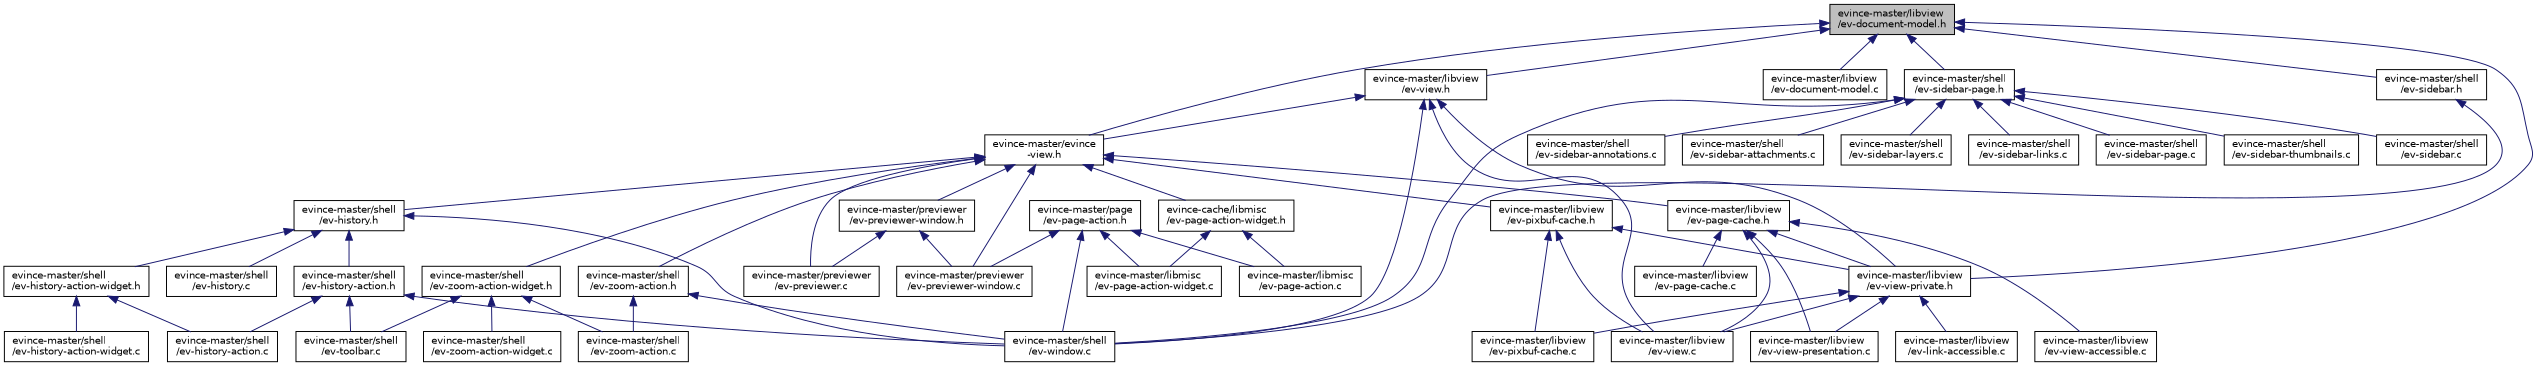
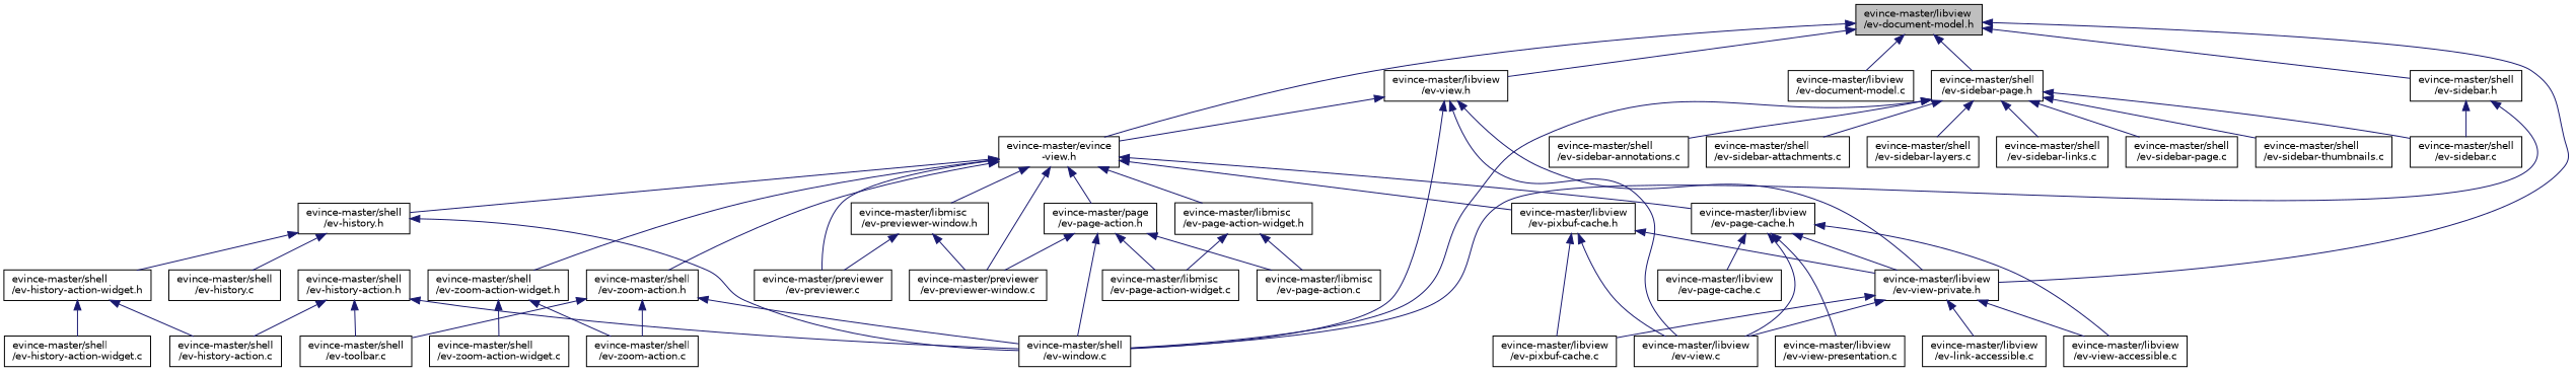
  digraph {
    node [color=black fillcolor=white fontname=Helvetica fontsize=10 shape=record style=filled]
    edge [color=midnightblue dir=back fontname=Helvetica fontsize=10 labelfontname=Helvetica labelfontsize=10 style=solid]
    n1 [fillcolor=grey75 fontcolor=black height=0.2 label="evince-master/libview\l/ev-document-model.h" width=0.4]
    n2 [height=0.2 label="evince-master/evince\l-view.h" width=0.4]
    n3 [height=0.2 label="evince-master/libview\l/ev-view-private.h" width=0.4]
    n4 [height=0.2 label="evince-master/libview\l/ev-document-model.c" width=0.4]
    n5 [height=0.2 label="evince-master/libview\l/ev-view.h" width=0.4]
    n6 [height=0.2 label="evince-master/shell\l/ev-sidebar-page.h" width=0.4]
    n7 [height=0.2 label="evince-master/shell\l/ev-sidebar.h" width=0.4]
    n8 [height=0.2 label="evince-master/page\l/ev-page-action.h" width=0.4]
    n9 [height=0.2 label="evince-master/previewer\l/ev-previewer-window.c" width=0.4]
-   n10 [height=0.2 label="evince-cache/libmisc\l/ev-page-action-widget.h" width=0.4]
+   n10 [height=0.2 label="evince-master/libmisc\l/ev-page-action-widget.h" width=0.4]
    n11 [height=0.2 label="evince-master/libview\l/ev-pixbuf-cache.h" width=0.4]
    n12 [height=0.2 label="evince-master/libview\l/ev-page-cache.h" width=0.4]
-   n13 [height=0.2 label="evince-master/previewer\l/ev-previewer-window.h" width=0.4]
+   n13 [height=0.2 label="evince-master/libmisc\l/ev-previewer-window.h" width=0.4]
    n14 [height=0.2 label="evince-master/previewer\l/ev-previewer.c" width=0.4]
    n15 [height=0.2 label="evince-master/shell\l/ev-history.h" width=0.4]
    n16 [height=0.2 label="evince-master/shell\l/ev-zoom-action.h" width=0.4]
    n17 [height=0.2 label="evince-master/shell\l/ev-zoom-action-widget.h" width=0.4]
    n18 [height=0.2 label="evince-master/libview\l/ev-pixbuf-cache.c" width=0.4]
    n19 [height=0.2 label="evince-master/libview\l/ev-view.c" width=0.4]
    n20 [height=0.2 label="evince-master/libview\l/ev-link-accessible.c" width=0.4]
    n21 [height=0.2 label="evince-master/libview\l/ev-view-accessible.c" width=0.4]
    n22 [height=0.2 label="evince-master/shell\l/ev-window.c" width=0.4]
    n23 [height=0.2 label="evince-master/shell\l/ev-sidebar-annotations.c" width=0.4]
    n24 [height=0.2 label="evince-master/shell\l/ev-sidebar-attachments.c" width=0.4]
    n25 [height=0.2 label="evince-master/shell\l/ev-sidebar-layers.c" width=0.4]
    n26 [height=0.2 label="evince-master/shell\l/ev-sidebar-links.c" width=0.4]
    n27 [height=0.2 label="evince-master/shell\l/ev-sidebar-page.c" width=0.4]
    n28 [height=0.2 label="evince-master/shell\l/ev-sidebar-thumbnails.c" width=0.4]
    n29 [height=0.2 label="evince-master/shell\l/ev-sidebar.c" width=0.4]
    n30 [height=0.2 label="evince-master/libmisc\l/ev-page-action-widget.c" width=0.4]
    n31 [height=0.2 label="evince-master/libmisc\l/ev-page-action.c" width=0.4]
    n32 [height=0.2 label="evince-master/libview\l/ev-page-cache.c" width=0.4]
    n33 [height=0.2 label="evince-master/libview\l/ev-view-presentation.c" width=0.4]
    n34 [height=0.2 label="evince-master/shell\l/ev-history-action-widget.h" width=0.4]
    n35 [height=0.2 label="evince-master/shell\l/ev-history-action.h" width=0.4]
    n36 [height=0.2 label="evince-master/shell\l/ev-history.c" width=0.4]
    n37 [height=0.2 label="evince-master/shell\l/ev-toolbar.c" width=0.4]
    n38 [height=0.2 label="evince-master/shell\l/ev-zoom-action.c" width=0.4]
    n39 [height=0.2 label="evince-master/shell\l/ev-zoom-action-widget.c" width=0.4]
    n40 [height=0.2 label="evince-master/shell\l/ev-history-action-widget.c" width=0.4]
    n41 [height=0.2 label="evince-master/shell\l/ev-history-action.c" width=0.4]
    n1 -> n2
    n1 -> n3
    n1 -> n4
    n1 -> n5
    n1 -> n6
    n1 -> n7
+   n2 -> n8
    n2 -> n9
    n2 -> n10
    n2 -> n11
    n2 -> n12
    n2 -> n13
    n2 -> n14
    n2 -> n15
    n2 -> n16
    n2 -> n17
    n3 -> n18
    n3 -> n19
    n3 -> n20
-   n3 -> n33
+   n3 -> n21
    n5 -> n2
    n5 -> n3
    n5 -> n19
    n5 -> n22
    n6 -> n22
    n6 -> n23
    n6 -> n24
    n6 -> n25
    n6 -> n26
    n6 -> n27
    n6 -> n28
    n6 -> n29
    n7 -> n22
+   n7 -> n29
    n8 -> n9
    n8 -> n22
    n8 -> n30
    n8 -> n31
    n10 -> n30
    n10 -> n31
    n11 -> n3
    n11 -> n18
    n11 -> n19
    n12 -> n3
    n12 -> n19
    n12 -> n21
    n12 -> n32
    n12 -> n33
    n13 -> n9
    n13 -> n14
    n15 -> n22
    n15 -> n34
-   n15 -> n35
    n15 -> n36
    n16 -> n22
-   n17 -> n37
+   n16 -> n37
    n16 -> n38
    n17 -> n38
    n17 -> n39
    n34 -> n40
    n34 -> n41
    n35 -> n22
    n35 -> n37
    n35 -> n41
  }
